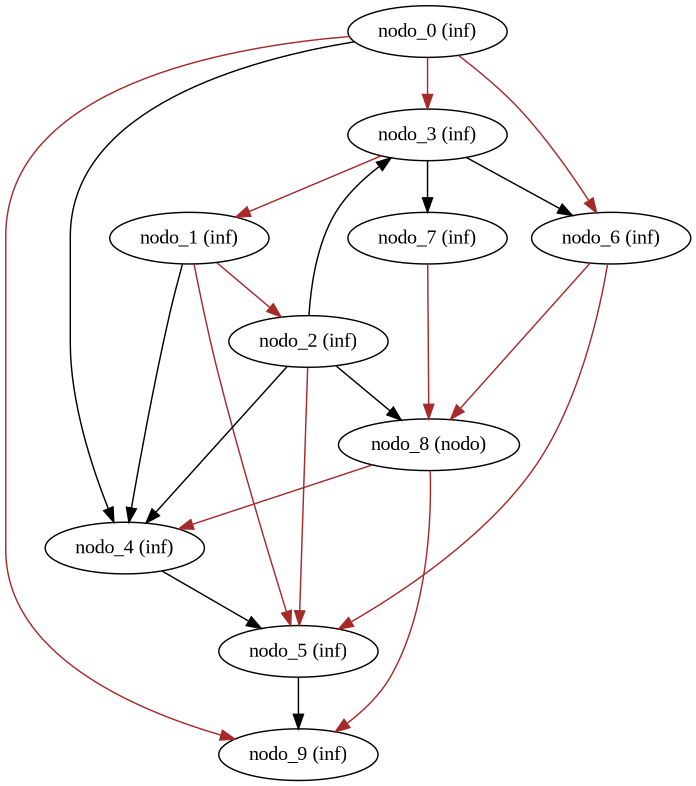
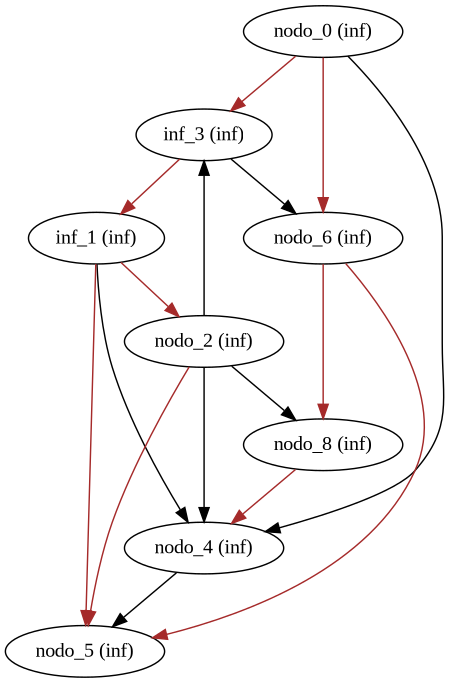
  digraph {
    fontname="Liberation Serif"
    node [fontname="Liberation Serif"]
    edge [color=brown fontname="Liberation Serif" weight=12]
    "nodo_0 (inf)"
-   "nodo_3 (inf)"
+   "nodo_3 (inf)" [label="inf_3 (inf)"]
    "nodo_4 (inf)"
    "nodo_6 (inf)"
-   "nodo_9 (inf)"
-   "nodo_1 (inf)"
+   "nodo_1 (inf)" [label="inf_1 (inf)"]
    "nodo_2 (inf)"
    "nodo_5 (inf)"
-   "nodo_7 (inf)"
-   "nodo_8 (inf)" [label="nodo_8 (nodo)"]
+   "nodo_8 (inf)"
    "nodo_0 (inf)" -> "nodo_3 (inf)"
    "nodo_0 (inf)" -> "nodo_4 (inf)" [color=black weight=7]
    "nodo_0 (inf)" -> "nodo_6 (inf)" [weight=26]
-   "nodo_0 (inf)" -> "nodo_9 (inf)" [weight=8]
    "nodo_3 (inf)" -> "nodo_6 (inf)" [color=black weight=17]
    "nodo_3 (inf)" -> "nodo_1 (inf)" [weight=27]
-   "nodo_3 (inf)" -> "nodo_7 (inf)" [color=black weight=29]
    "nodo_4 (inf)" -> "nodo_5 (inf)" [color=black weight=15]
    "nodo_6 (inf)" -> "nodo_5 (inf)" [weight=9]
    "nodo_6 (inf)" -> "nodo_8 (inf)" [weight=18]
    "nodo_1 (inf)" -> "nodo_4 (inf)" [color=black weight=10]
    "nodo_1 (inf)" -> "nodo_2 (inf)" [weight=18]
    "nodo_1 (inf)" -> "nodo_5 (inf)" [weight=16]
    "nodo_2 (inf)" -> "nodo_3 (inf)" [color=black weight=23]
    "nodo_2 (inf)" -> "nodo_4 (inf)" [color=black weight=28]
    "nodo_2 (inf)" -> "nodo_5 (inf)"
    "nodo_2 (inf)" -> "nodo_8 (inf)" [color=black weight=15]
-   "nodo_5 (inf)" -> "nodo_9 (inf)" [color=black weight=16]
-   "nodo_7 (inf)" -> "nodo_8 (inf)" [weight=1]
    "nodo_8 (inf)" -> "nodo_4 (inf)" [weight=5]
-   "nodo_8 (inf)" -> "nodo_9 (inf)" [weight=22]
  }
